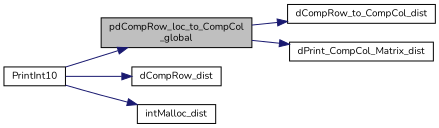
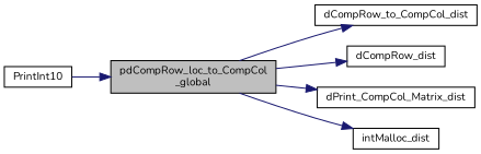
  digraph {
    fontname=Nunito
    rankdir=LR
    node [color=black fillcolor=white fontname=Nunito fontsize=10 shape=record style=filled]
    edge [color=midnightblue fontname=Nunito fontsize=10 labelfontname=Helvetica labelfontsize=10 style=solid]
    n1 [fillcolor=grey75 fontcolor=black height=0.2 label="pdCompRow_loc_to_CompCol\l_global" width=0.4]
    n2 [height=0.2 label=dCompRow_to_CompCol_dist width=0.4]
    n3 [height=0.2 label=dCompRow_dist width=0.4]
    n4 [height=0.2 label=dPrint_CompCol_Matrix_dist width=0.4]
    n5 [height=0.2 label=intMalloc_dist width=0.4]
    n6 [height=0.2 label=PrintInt10 width=0.4]
    n1 -> n2
-   n6 -> n3
+   n1 -> n3
    n1 -> n4
-   n6 -> n5
+   n1 -> n5
    n6 -> n1
  }
